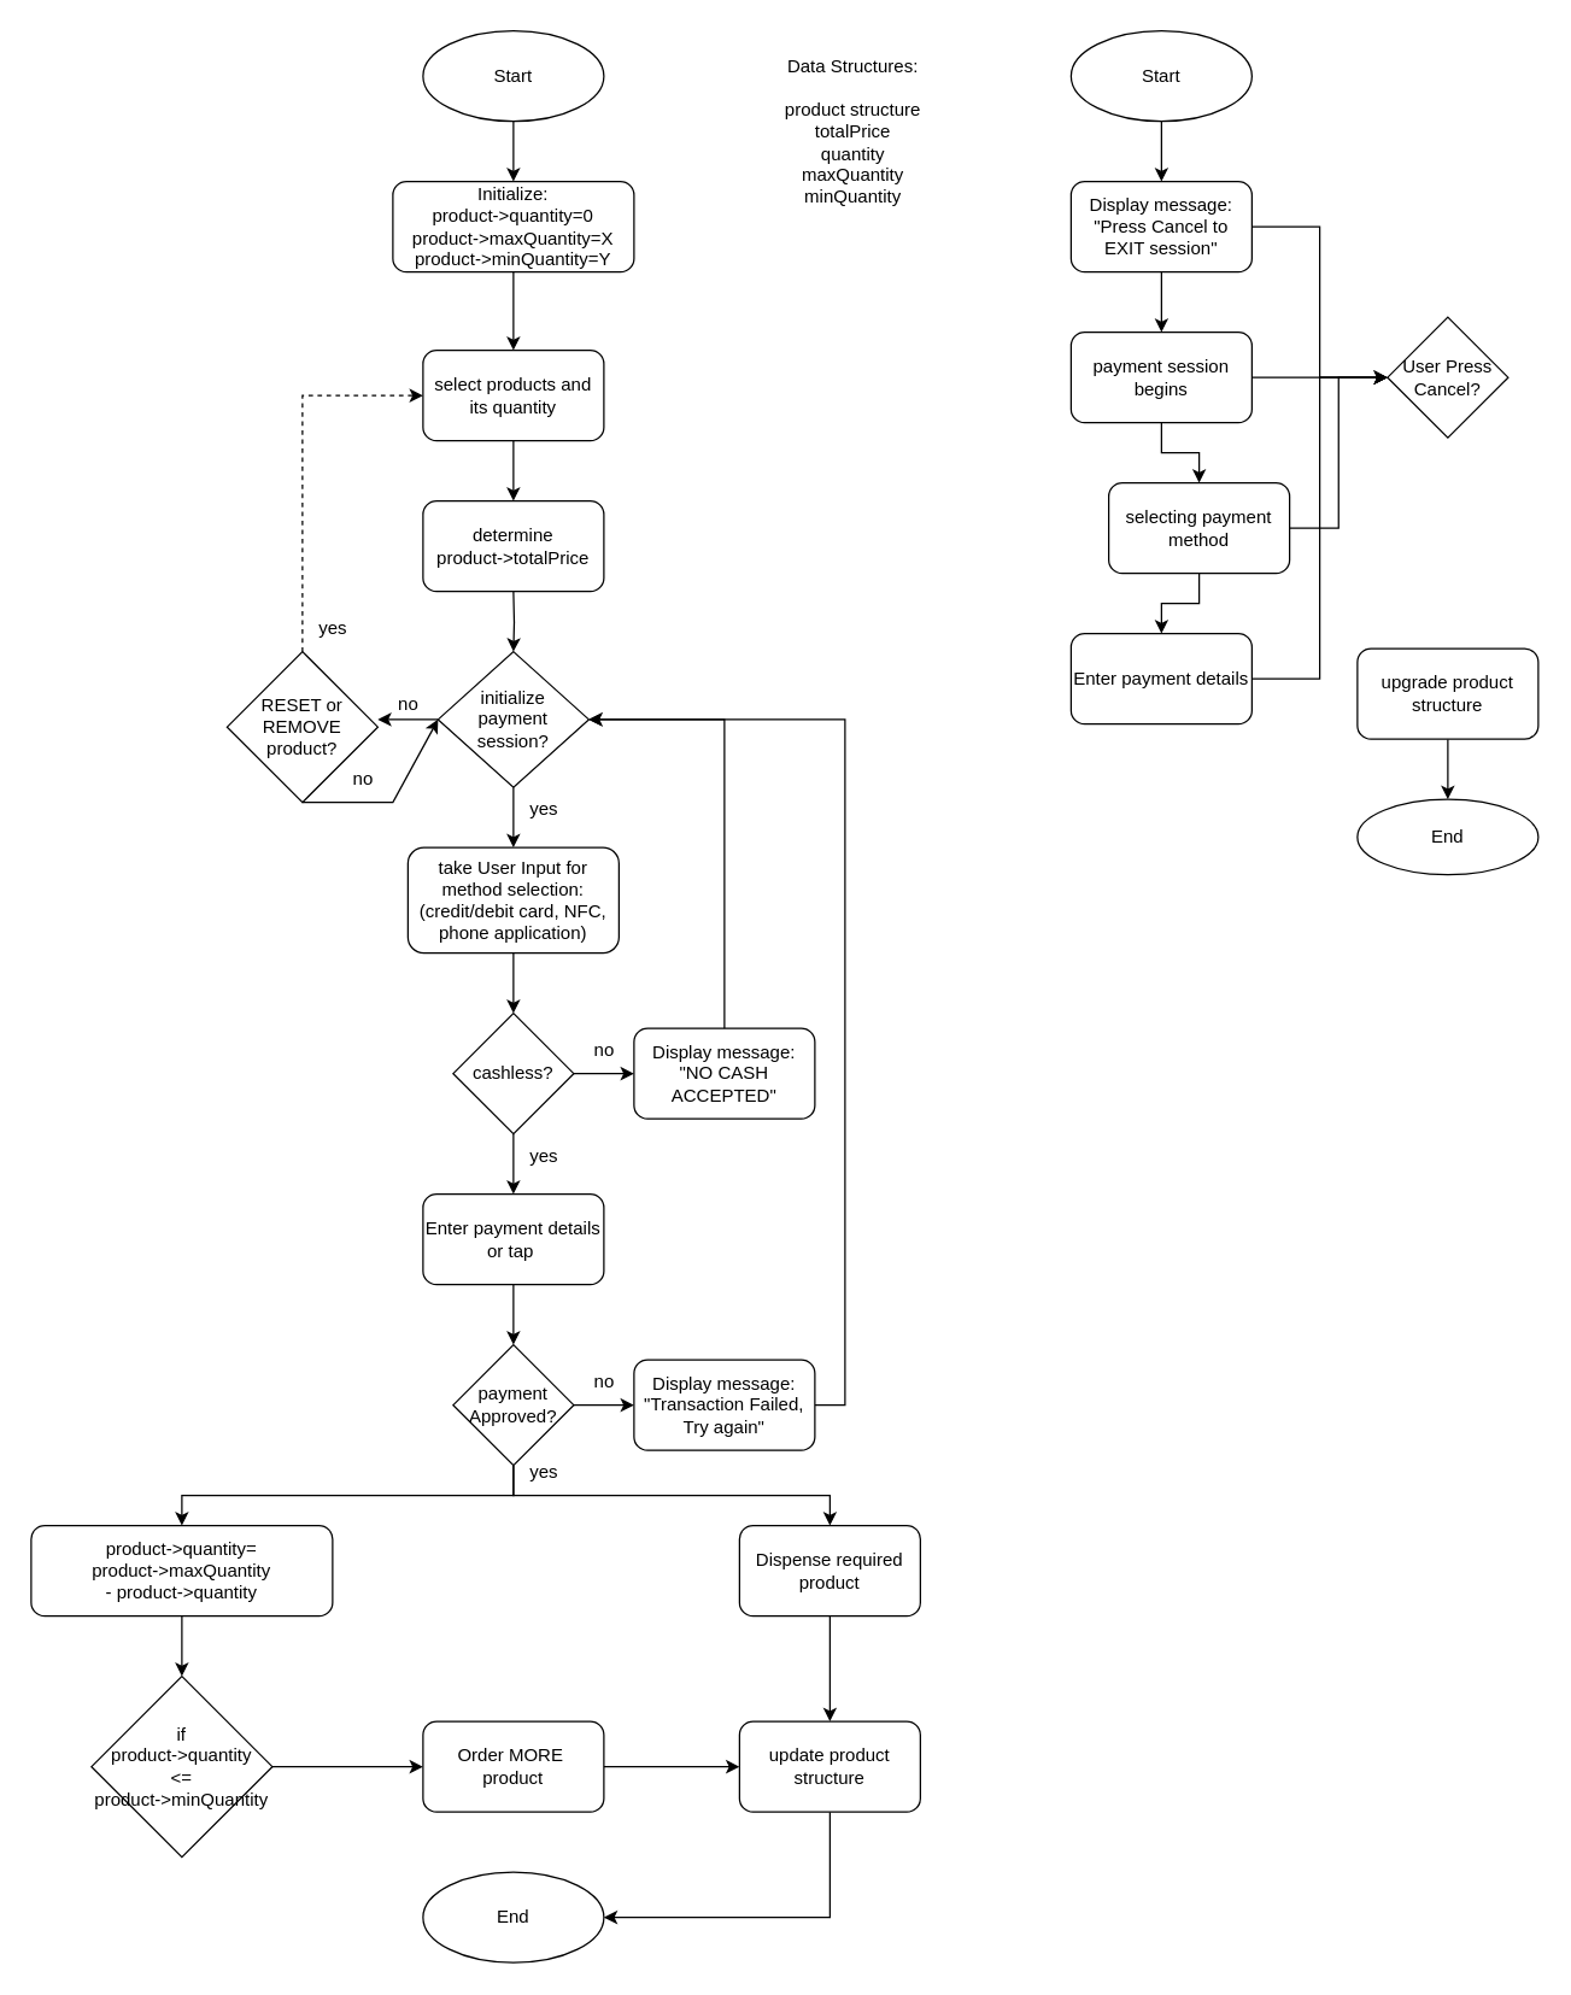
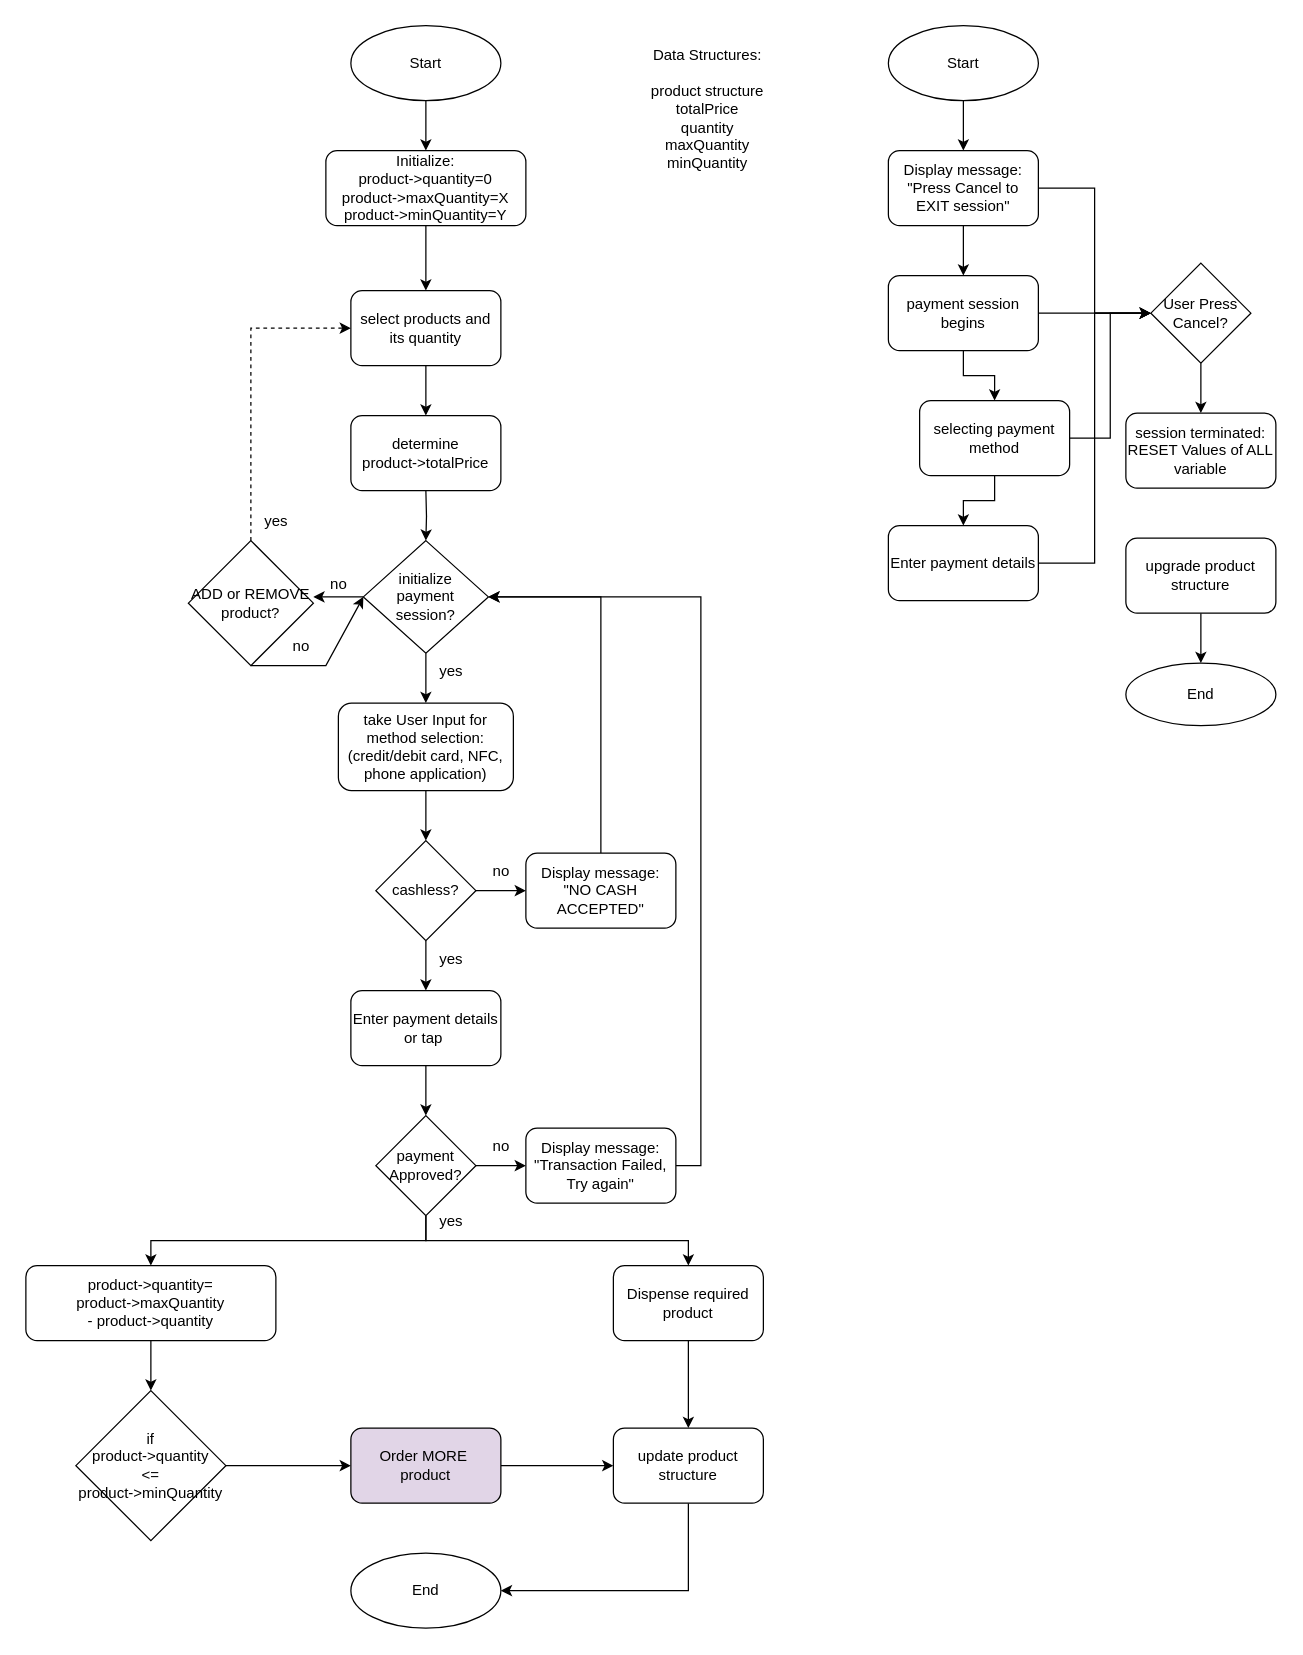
  <mxCell id="0" />
  <mxCell id="1" parent="0" />
  <mxCell id="2" value="" style="edgeStyle=orthogonalEdgeStyle;rounded=0;orthogonalLoop=1;jettySize=auto;html=1;" edge="1" parent="1" source="3"><mxGeometry relative="1" as="geometry"><mxPoint x="340" y="120" as="targetPoint" /></mxGeometry></mxCell>
  <mxCell id="3" value="Start" style="ellipse;whiteSpace=wrap;html=1;" vertex="1" parent="1"><mxGeometry x="280" y="20" width="120" height="60" as="geometry" /></mxCell>
  <mxCell id="4" value="End" style="ellipse;whiteSpace=wrap;html=1;" vertex="1" parent="1"><mxGeometry x="280" y="1242" width="120" height="60" as="geometry" /></mxCell>
  <mxCell id="5" value="" style="edgeStyle=orthogonalEdgeStyle;rounded=0;orthogonalLoop=1;jettySize=auto;html=1;" edge="1" parent="1" source="6" target="7"><mxGeometry relative="1" as="geometry" /></mxCell>
  <mxCell id="6" value="select products and its quantity" style="rounded=1;whiteSpace=wrap;html=1;" vertex="1" parent="1"><mxGeometry x="280" y="232" width="120" height="60" as="geometry" /></mxCell>
  <mxCell id="7" value="determine&lt;br&gt;product-&amp;gt;totalPrice" style="rounded=1;whiteSpace=wrap;html=1;" vertex="1" parent="1"><mxGeometry x="280" y="332" width="120" height="60" as="geometry" /></mxCell>
  <mxCell id="8" value="" style="edgeStyle=orthogonalEdgeStyle;rounded=0;orthogonalLoop=1;jettySize=auto;html=1;" edge="1" parent="1" source="9" target="46"><mxGeometry relative="1" as="geometry" /></mxCell>
  <mxCell id="9" value="product-&amp;gt;quantity=&lt;br&gt;product-&amp;gt;maxQuantity&lt;br&gt;- product-&amp;gt;quantity" style="rounded=1;whiteSpace=wrap;html=1;" vertex="1" parent="1"><mxGeometry x="20" y="1012" width="200" height="60" as="geometry" /></mxCell>
  <mxCell id="10" style="edgeStyle=orthogonalEdgeStyle;rounded=0;orthogonalLoop=1;jettySize=auto;html=1;exitX=1;exitY=0.5;exitDx=0;exitDy=0;entryX=1;entryY=0.5;entryDx=0;entryDy=0;" edge="1" parent="1" source="11" target="22"><mxGeometry relative="1" as="geometry" /></mxCell>
  <mxCell id="11" value="Display message:&lt;br&gt;&quot;Transaction Failed,&lt;br&gt;Try again&quot;" style="rounded=1;whiteSpace=wrap;html=1;" vertex="1" parent="1"><mxGeometry x="420" y="902" width="120" height="60" as="geometry" /></mxCell>
  <mxCell id="12" value="" style="edgeStyle=orthogonalEdgeStyle;rounded=0;orthogonalLoop=1;jettySize=auto;html=1;" edge="1" parent="1" source="13" target="31"><mxGeometry relative="1" as="geometry" /></mxCell>
  <mxCell id="13" value="Enter payment details or tap&amp;nbsp;" style="rounded=1;whiteSpace=wrap;html=1;" vertex="1" parent="1"><mxGeometry x="280" y="792" width="120" height="60" as="geometry" /></mxCell>
  <mxCell id="14" value="" style="edgeStyle=orthogonalEdgeStyle;rounded=0;orthogonalLoop=1;jettySize=auto;html=1;" edge="1" parent="1" source="15"><mxGeometry relative="1" as="geometry"><mxPoint x="340" y="232" as="targetPoint" /></mxGeometry></mxCell>
  <mxCell id="15" value="Initialize:&lt;br&gt;product-&amp;gt;quantity=0&lt;br&gt;product-&amp;gt;maxQuantity=X&lt;br&gt;product-&amp;gt;minQuantity=Y" style="rounded=1;whiteSpace=wrap;html=1;" vertex="1" parent="1"><mxGeometry x="260" y="120" width="160" height="60" as="geometry" /></mxCell>
  <mxCell id="16" style="edgeStyle=orthogonalEdgeStyle;rounded=0;orthogonalLoop=1;jettySize=auto;html=1;exitX=0.5;exitY=0;exitDx=0;exitDy=0;entryX=1;entryY=0.5;entryDx=0;entryDy=0;" edge="1" parent="1" source="17" target="22"><mxGeometry relative="1" as="geometry" /></mxCell>
  <mxCell id="17" value="Display message:&lt;br&gt;&quot;NO CASH ACCEPTED&quot;" style="rounded=1;whiteSpace=wrap;html=1;" vertex="1" parent="1"><mxGeometry x="420" y="682" width="120" height="60" as="geometry" /></mxCell>
  <mxCell id="18" value="" style="edgeStyle=orthogonalEdgeStyle;rounded=0;orthogonalLoop=1;jettySize=auto;html=1;" edge="1" parent="1"><mxGeometry relative="1" as="geometry"><mxPoint x="340" y="392" as="sourcePoint" /><mxPoint x="340" y="432" as="targetPoint" /></mxGeometry></mxCell>
  <mxCell id="19" value="Data Structures:&lt;br&gt;&lt;br&gt;product structure&lt;br&gt;totalPrice&lt;br&gt;quantity&lt;br&gt;maxQuantity&lt;br&gt;minQuantity" style="text;html=1;align=center;verticalAlign=middle;resizable=0;points=[];autosize=1;strokeColor=none;fillColor=none;" vertex="1" parent="1"><mxGeometry x="510" y="32" width="110" height="110" as="geometry" /></mxCell>
  <mxCell id="20" value="" style="edgeStyle=orthogonalEdgeStyle;rounded=0;orthogonalLoop=1;jettySize=auto;html=1;" edge="1" parent="1" source="22" target="24"><mxGeometry relative="1" as="geometry" /></mxCell>
  <mxCell id="21" value="" style="edgeStyle=orthogonalEdgeStyle;rounded=0;orthogonalLoop=1;jettySize=auto;html=1;" edge="1" parent="1" source="22"><mxGeometry relative="1" as="geometry"><mxPoint x="250" y="477" as="targetPoint" /></mxGeometry></mxCell>
  <mxCell id="22" value="initialize &lt;br&gt;payment &lt;br&gt;session?" style="rhombus;whiteSpace=wrap;html=1;" vertex="1" parent="1"><mxGeometry x="290" y="432" width="100" height="90" as="geometry" /></mxCell>
  <mxCell id="23" value="" style="edgeStyle=orthogonalEdgeStyle;rounded=0;orthogonalLoop=1;jettySize=auto;html=1;" edge="1" parent="1" source="24"><mxGeometry relative="1" as="geometry"><mxPoint x="340" y="672" as="targetPoint" /></mxGeometry></mxCell>
  <mxCell id="24" value="take User Input for method selection:&lt;br&gt;(credit/debit card, NFC, phone application)" style="rounded=1;whiteSpace=wrap;html=1;" vertex="1" parent="1"><mxGeometry x="270" y="562" width="140" height="70" as="geometry" /></mxCell>
  <mxCell id="25" value="" style="edgeStyle=orthogonalEdgeStyle;rounded=0;orthogonalLoop=1;jettySize=auto;html=1;" edge="1" parent="1" source="27" target="17"><mxGeometry relative="1" as="geometry" /></mxCell>
  <mxCell id="26" value="" style="edgeStyle=orthogonalEdgeStyle;rounded=0;orthogonalLoop=1;jettySize=auto;html=1;" edge="1" parent="1" source="27" target="13"><mxGeometry relative="1" as="geometry" /></mxCell>
  <mxCell id="27" value="cashless?" style="rhombus;whiteSpace=wrap;html=1;" vertex="1" parent="1"><mxGeometry x="300" y="672" width="80" height="80" as="geometry" /></mxCell>
  <mxCell id="28" value="yes" style="text;html=1;align=center;verticalAlign=middle;resizable=0;points=[];autosize=1;strokeColor=none;fillColor=none;" vertex="1" parent="1"><mxGeometry x="340" y="522" width="40" height="30" as="geometry" /></mxCell>
  <mxCell id="29" value="" style="edgeStyle=orthogonalEdgeStyle;rounded=0;orthogonalLoop=1;jettySize=auto;html=1;" edge="1" parent="1" source="31" target="11"><mxGeometry relative="1" as="geometry" /></mxCell>
  <mxCell id="30" value="" style="edgeStyle=orthogonalEdgeStyle;rounded=0;orthogonalLoop=1;jettySize=auto;html=1;" edge="1" parent="1" source="31" target="9"><mxGeometry relative="1" as="geometry"><Array as="points"><mxPoint x="340" y="992" /><mxPoint x="120" y="992" /></Array></mxGeometry></mxCell>
  <mxCell id="31" value="payment Approved?" style="rhombus;whiteSpace=wrap;html=1;" vertex="1" parent="1"><mxGeometry x="300" y="892" width="80" height="80" as="geometry" /></mxCell>
  <mxCell id="32" value="no" style="text;html=1;align=center;verticalAlign=middle;resizable=0;points=[];autosize=1;strokeColor=none;fillColor=none;" vertex="1" parent="1"><mxGeometry x="380" y="682" width="40" height="30" as="geometry" /></mxCell>
  <mxCell id="33" value="yes" style="text;html=1;align=center;verticalAlign=middle;resizable=0;points=[];autosize=1;strokeColor=none;fillColor=none;" vertex="1" parent="1"><mxGeometry x="340" y="962" width="40" height="30" as="geometry" /></mxCell>
  <mxCell id="34" value="no" style="text;html=1;align=center;verticalAlign=middle;resizable=0;points=[];autosize=1;strokeColor=none;fillColor=none;" vertex="1" parent="1"><mxGeometry x="380" y="902" width="40" height="30" as="geometry" /></mxCell>
  <mxCell id="35" style="edgeStyle=orthogonalEdgeStyle;rounded=0;orthogonalLoop=1;jettySize=auto;html=1;exitX=0.5;exitY=0;exitDx=0;exitDy=0;entryX=0;entryY=0.5;entryDx=0;entryDy=0;dashed=1;" edge="1" parent="1" source="36" target="6"><mxGeometry relative="1" as="geometry" /></mxCell>
- <mxCell id="36" value="RESET or REMOVE product?" style="rhombus;whiteSpace=wrap;html=1;" vertex="1" parent="1"><mxGeometry x="150" y="432" width="100" height="100" as="geometry" /></mxCell>
+ <mxCell id="36" value="ADD or REMOVE product?" style="rhombus;whiteSpace=wrap;html=1;" vertex="1" parent="1"><mxGeometry x="150" y="432" width="100" height="100" as="geometry" /></mxCell>
  <mxCell id="37" value="no" style="text;html=1;align=center;verticalAlign=middle;resizable=0;points=[];autosize=1;strokeColor=none;fillColor=none;" vertex="1" parent="1"><mxGeometry x="250" y="452" width="40" height="30" as="geometry" /></mxCell>
  <mxCell id="38" value="" style="endArrow=classic;html=1;rounded=0;entryX=0;entryY=0.5;entryDx=0;entryDy=0;exitX=0.5;exitY=1;exitDx=0;exitDy=0;" edge="1" parent="1" source="36" target="22"><mxGeometry width="50" height="50" relative="1" as="geometry"><mxPoint x="205" y="532" as="sourcePoint" /><mxPoint x="250" y="532" as="targetPoint" /><Array as="points"><mxPoint x="260" y="532" /></Array></mxGeometry></mxCell>
  <mxCell id="39" value="no" style="text;html=1;align=center;verticalAlign=middle;resizable=0;points=[];autosize=1;strokeColor=none;fillColor=none;" vertex="1" parent="1"><mxGeometry x="220" y="502" width="40" height="30" as="geometry" /></mxCell>
  <mxCell id="40" value="yes" style="text;html=1;align=center;verticalAlign=middle;resizable=0;points=[];autosize=1;strokeColor=none;fillColor=none;" vertex="1" parent="1"><mxGeometry x="200" y="402" width="40" height="30" as="geometry" /></mxCell>
  <mxCell id="41" value="yes" style="text;html=1;align=center;verticalAlign=middle;resizable=0;points=[];autosize=1;strokeColor=none;fillColor=none;" vertex="1" parent="1"><mxGeometry x="340" y="752" width="40" height="30" as="geometry" /></mxCell>
  <mxCell id="42" value="" style="edgeStyle=orthogonalEdgeStyle;rounded=0;orthogonalLoop=1;jettySize=auto;html=1;" edge="1" parent="1" source="43" target="50"><mxGeometry relative="1" as="geometry" /></mxCell>
  <mxCell id="43" value="Dispense required product" style="rounded=1;whiteSpace=wrap;html=1;" vertex="1" parent="1"><mxGeometry x="490" y="1012" width="120" height="60" as="geometry" /></mxCell>
  <mxCell id="44" value="" style="endArrow=classic;html=1;rounded=0;entryX=0.5;entryY=0;entryDx=0;entryDy=0;" edge="1" parent="1" target="43"><mxGeometry width="50" height="50" relative="1" as="geometry"><mxPoint x="340" y="972" as="sourcePoint" /><mxPoint x="390" y="922" as="targetPoint" /><Array as="points"><mxPoint x="340" y="992" /><mxPoint x="550" y="992" /></Array></mxGeometry></mxCell>
  <mxCell id="45" value="" style="edgeStyle=orthogonalEdgeStyle;rounded=0;orthogonalLoop=1;jettySize=auto;html=1;" edge="1" parent="1" source="46" target="48"><mxGeometry relative="1" as="geometry" /></mxCell>
  <mxCell id="46" value="if &lt;br&gt;product-&amp;gt;quantity&lt;br&gt;&amp;lt;=&lt;br&gt;product-&amp;gt;minQuantity" style="rhombus;whiteSpace=wrap;html=1;" vertex="1" parent="1"><mxGeometry x="60" y="1112" width="120" height="120" as="geometry" /></mxCell>
  <mxCell id="47" value="" style="edgeStyle=orthogonalEdgeStyle;rounded=0;orthogonalLoop=1;jettySize=auto;html=1;" edge="1" parent="1" source="48" target="50"><mxGeometry relative="1" as="geometry" /></mxCell>
- <mxCell id="48" value="Order MORE&amp;nbsp;&lt;br&gt;product" style="rounded=1;whiteSpace=wrap;html=1;" vertex="1" parent="1"><mxGeometry x="280" y="1142" width="120" height="60" as="geometry" /></mxCell>
+ <mxCell id="48" value="Order MORE&amp;nbsp;&lt;br&gt;product" style="rounded=1;whiteSpace=wrap;html=1;fillColor=#e1d5e7;" vertex="1" parent="1"><mxGeometry x="280" y="1142" width="120" height="60" as="geometry" /></mxCell>
  <mxCell id="49" style="edgeStyle=orthogonalEdgeStyle;rounded=0;orthogonalLoop=1;jettySize=auto;html=1;exitX=0.5;exitY=1;exitDx=0;exitDy=0;" edge="1" parent="1" source="50" target="4"><mxGeometry relative="1" as="geometry"><Array as="points"><mxPoint x="550" y="1272" /></Array></mxGeometry></mxCell>
  <mxCell id="50" value="update product structure" style="rounded=1;whiteSpace=wrap;html=1;" vertex="1" parent="1"><mxGeometry x="490" y="1142" width="120" height="60" as="geometry" /></mxCell>
  <mxCell id="51" value="" style="edgeStyle=orthogonalEdgeStyle;rounded=0;orthogonalLoop=1;jettySize=auto;html=1;" edge="1" parent="1" source="52" target="55"><mxGeometry relative="1" as="geometry" /></mxCell>
  <mxCell id="52" value="Start" style="ellipse;whiteSpace=wrap;html=1;" vertex="1" parent="1"><mxGeometry x="710" y="20" width="120" height="60" as="geometry" /></mxCell>
  <mxCell id="53" value="" style="edgeStyle=orthogonalEdgeStyle;rounded=0;orthogonalLoop=1;jettySize=auto;html=1;" edge="1" parent="1" source="55" target="58"><mxGeometry relative="1" as="geometry" /></mxCell>
  <mxCell id="54" style="edgeStyle=orthogonalEdgeStyle;rounded=0;orthogonalLoop=1;jettySize=auto;html=1;exitX=1;exitY=0.5;exitDx=0;exitDy=0;entryX=0;entryY=0.5;entryDx=0;entryDy=0;" edge="1" parent="1" source="55" target="65"><mxGeometry relative="1" as="geometry" /></mxCell>
  <mxCell id="55" value="Display message:&lt;br&gt;&quot;Press Cancel to EXIT session&quot;" style="rounded=1;whiteSpace=wrap;html=1;" vertex="1" parent="1"><mxGeometry x="710" y="120" width="120" height="60" as="geometry" /></mxCell>
  <mxCell id="56" value="" style="edgeStyle=orthogonalEdgeStyle;rounded=0;orthogonalLoop=1;jettySize=auto;html=1;" edge="1" parent="1" source="58" target="61"><mxGeometry relative="1" as="geometry" /></mxCell>
  <mxCell id="57" value="" style="edgeStyle=orthogonalEdgeStyle;rounded=0;orthogonalLoop=1;jettySize=auto;html=1;" edge="1" parent="1" source="58" target="65"><mxGeometry relative="1" as="geometry" /></mxCell>
  <mxCell id="58" value="payment session begins" style="rounded=1;whiteSpace=wrap;html=1;" vertex="1" parent="1"><mxGeometry x="710" y="220" width="120" height="60" as="geometry" /></mxCell>
  <mxCell id="59" value="" style="edgeStyle=orthogonalEdgeStyle;rounded=0;orthogonalLoop=1;jettySize=auto;html=1;" edge="1" parent="1" source="61" target="63"><mxGeometry relative="1" as="geometry" /></mxCell>
  <mxCell id="60" style="edgeStyle=orthogonalEdgeStyle;rounded=0;orthogonalLoop=1;jettySize=auto;html=1;entryX=0;entryY=0.5;entryDx=0;entryDy=0;" edge="1" parent="1" source="61" target="65"><mxGeometry relative="1" as="geometry" /></mxCell>
  <mxCell id="61" value="selecting payment method" style="rounded=1;whiteSpace=wrap;html=1;" vertex="1" parent="1"><mxGeometry x="735" y="320" width="120" height="60" as="geometry" /></mxCell>
  <mxCell id="62" style="edgeStyle=orthogonalEdgeStyle;rounded=0;orthogonalLoop=1;jettySize=auto;html=1;exitX=1;exitY=0.5;exitDx=0;exitDy=0;entryX=0;entryY=0.5;entryDx=0;entryDy=0;" edge="1" parent="1" source="63" target="65"><mxGeometry relative="1" as="geometry" /></mxCell>
  <mxCell id="63" value="Enter payment details" style="rounded=1;whiteSpace=wrap;html=1;" vertex="1" parent="1"><mxGeometry x="710" y="420" width="120" height="60" as="geometry" /></mxCell>
+ <mxCell id="64" value="" style="edgeStyle=orthogonalEdgeStyle;rounded=0;orthogonalLoop=1;jettySize=auto;html=1;" edge="1" parent="1" source="65" target="68"><mxGeometry relative="1" as="geometry" /></mxCell>
  <mxCell id="65" value="User Press Cancel?" style="rhombus;whiteSpace=wrap;html=1;" vertex="1" parent="1"><mxGeometry x="920" y="210" width="80" height="80" as="geometry" /></mxCell>
  <mxCell id="66" value="" style="edgeStyle=orthogonalEdgeStyle;rounded=0;orthogonalLoop=1;jettySize=auto;html=1;" edge="1" parent="1" source="67" target="69"><mxGeometry relative="1" as="geometry" /></mxCell>
  <mxCell id="67" value="upgrade product structure" style="rounded=1;whiteSpace=wrap;html=1;" vertex="1" parent="1"><mxGeometry x="900" y="430" width="120" height="60" as="geometry" /></mxCell>
+ <mxCell id="68" value="session terminated:&lt;br&gt;RESET Values of ALL variable" style="rounded=1;whiteSpace=wrap;html=1;" vertex="1" parent="1"><mxGeometry x="900" y="330" width="120" height="60" as="geometry" /></mxCell>
  <mxCell id="69" value="End" style="ellipse;whiteSpace=wrap;html=1;" vertex="1" parent="1"><mxGeometry x="900" y="530" width="120" height="50" as="geometry" /></mxCell>
